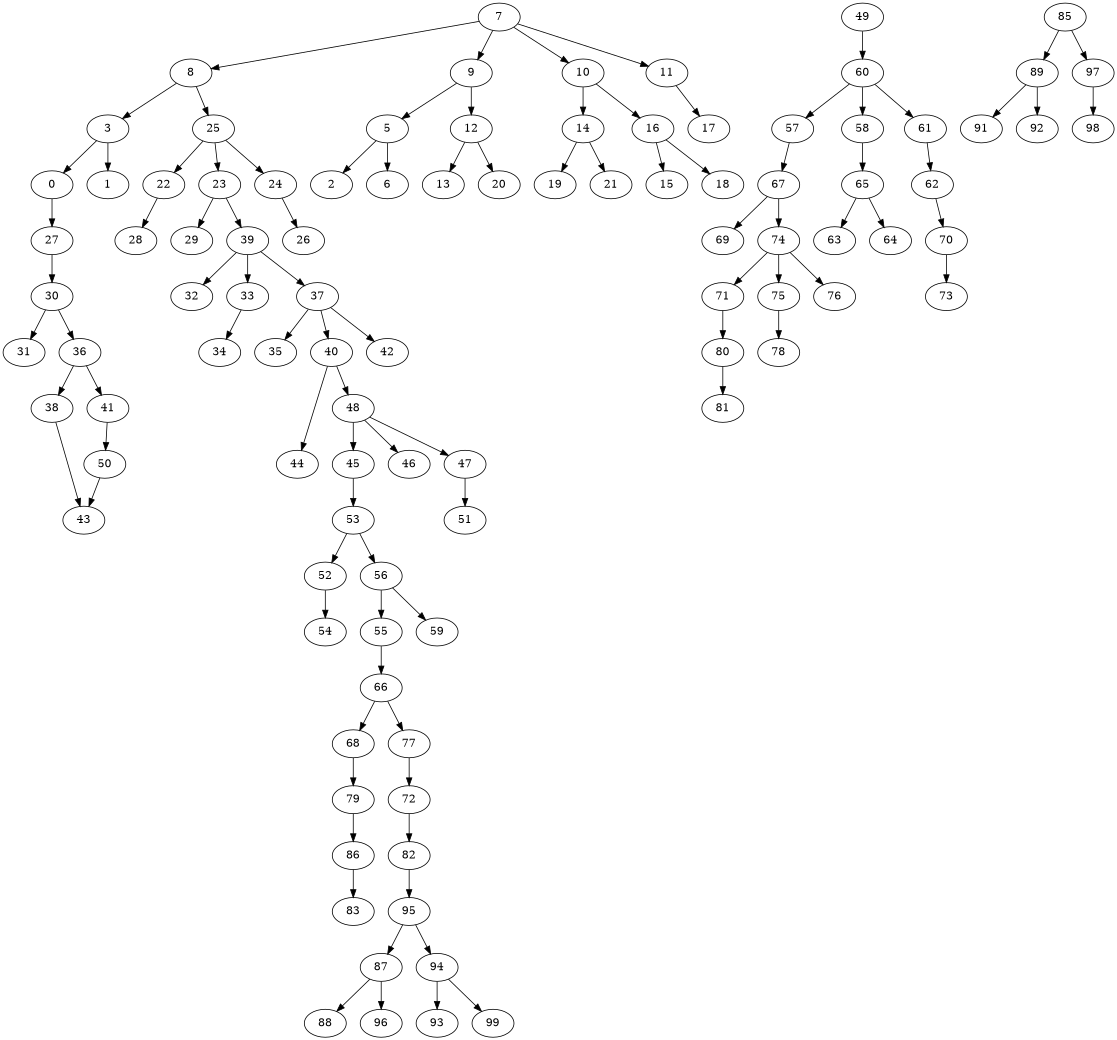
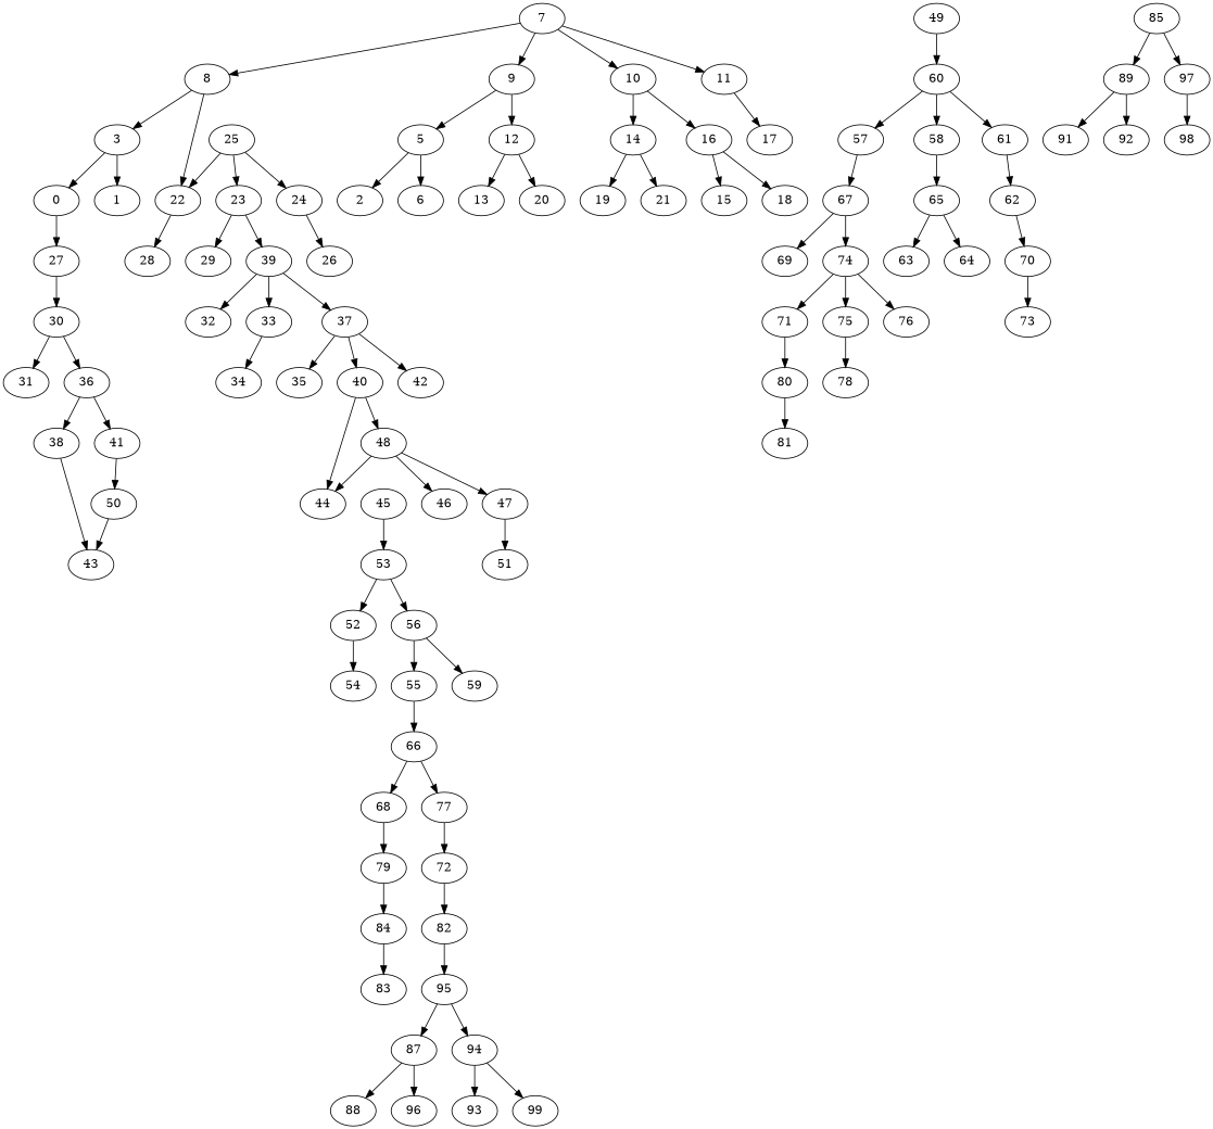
  digraph {
    7
    8
    9
    10
    11
    3
    25
    5
    12
    14
    16
    17
    0
    1
    22
    23
    24
    2
    6
    13
    20
    19
    21
    15
    18
    27
    28
    29
    39
    26
    30
    32
    33
    37
    31
    36
    34
    35
    40
    42
    38
    41
    44
    48
    43
    50
    45
    46
    47
    53
    51
    49
    60
    52
    56
    57
    58
    61
    54
    55
    59
    67
    65
    62
    66
    69
    74
    63
    64
    70
    68
    77
    71
    75
    76
    73
    79
    72
    80
    78
-   84 [label=86]
+   84
    82
    81
    83
    95
    85
    89
    97
    87
    94
    91
    92
    98
    88
    96
    93
    99
    7 -> 8
    7 -> 9
    7 -> 10
    7 -> 11
    8 -> 3
-   8 -> 25
+   8 -> 22
    9 -> 5
    9 -> 12
    10 -> 14
    10 -> 16
    11 -> 17
    3 -> 0
    3 -> 1
    25 -> 22
    25 -> 23
    25 -> 24
    5 -> 2
    5 -> 6
    12 -> 13
    12 -> 20
    14 -> 19
    14 -> 21
    16 -> 15
    16 -> 18
    0 -> 27
    22 -> 28
    23 -> 29
    23 -> 39
    24 -> 26
    27 -> 30
    39 -> 32
    39 -> 33
    39 -> 37
    30 -> 31
    30 -> 36
    33 -> 34
    37 -> 35
    37 -> 40
    37 -> 42
    36 -> 38
    36 -> 41
    40 -> 44
    40 -> 48
    38 -> 43
    41 -> 50
-   48 -> 45
+   48 -> 44
    48 -> 46
    48 -> 47
    50 -> 43
    45 -> 53
    47 -> 51
    53 -> 52
    53 -> 56
    49 -> 60
    60 -> 57
    60 -> 58
    60 -> 61
    52 -> 54
    56 -> 55
    56 -> 59
    57 -> 67
    58 -> 65
    61 -> 62
    55 -> 66
    67 -> 69
    67 -> 74
    65 -> 63
    65 -> 64
    62 -> 70
    66 -> 68
    66 -> 77
    74 -> 71
    74 -> 75
    74 -> 76
    70 -> 73
    68 -> 79
    77 -> 72
    71 -> 80
    75 -> 78
    79 -> 84
    72 -> 82
    80 -> 81
    84 -> 83
    82 -> 95
    95 -> 87
    95 -> 94
    85 -> 89
    85 -> 97
    89 -> 91
    89 -> 92
    97 -> 98
    87 -> 88
    87 -> 96
    94 -> 93
    94 -> 99
  }
